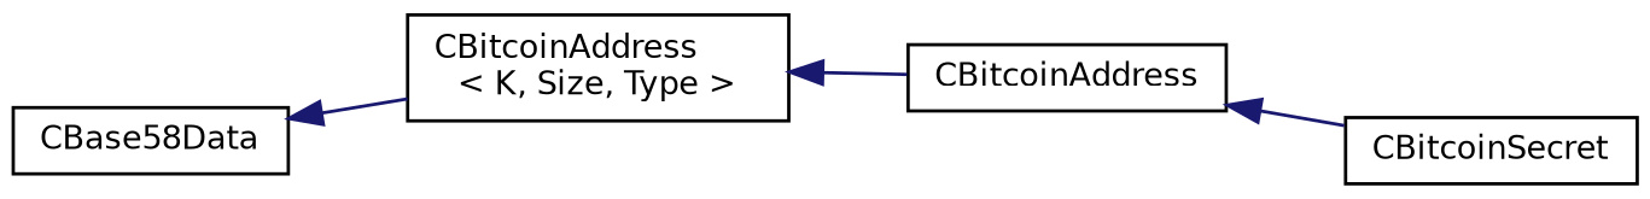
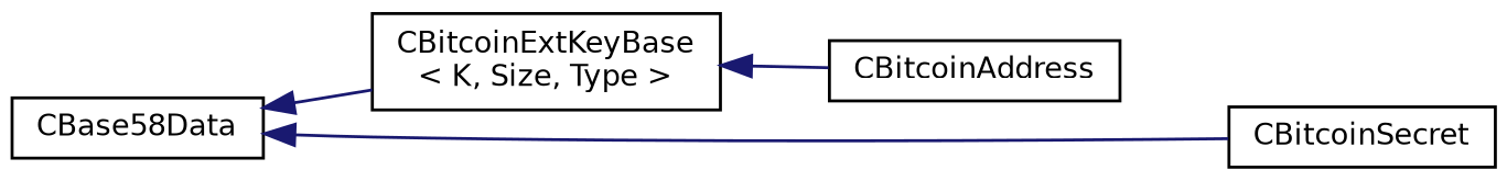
  digraph {
    rankdir=LR
    node [color=black fillcolor=white fontname=Helvetica fontsize=10 shape=record style=filled]
    edge [color=midnightblue dir=back fontname=Helvetica fontsize=10 labelfontname=Helvetica labelfontsize=10 style=solid]
    n1 [height=0.2 label=CBase58Data width=0.4]
-   n2 [height=0.2 label="CBitcoinAddress\l\< K, Size, Type \>" width=0.4]
+   n2 [height=0.2 label="CBitcoinExtKeyBase\l\< K, Size, Type \>" width=0.4]
    n3 [height=0.2 label=CBitcoinSecret width=0.4]
    n4 [height=0.2 label=CBitcoinAddress width=0.4]
    n1 -> n2
-   n4 -> n3
+   n1 -> n3
    n2 -> n4
  }
